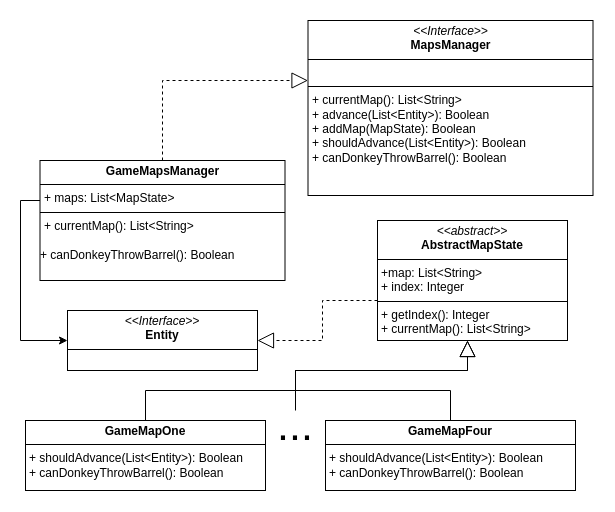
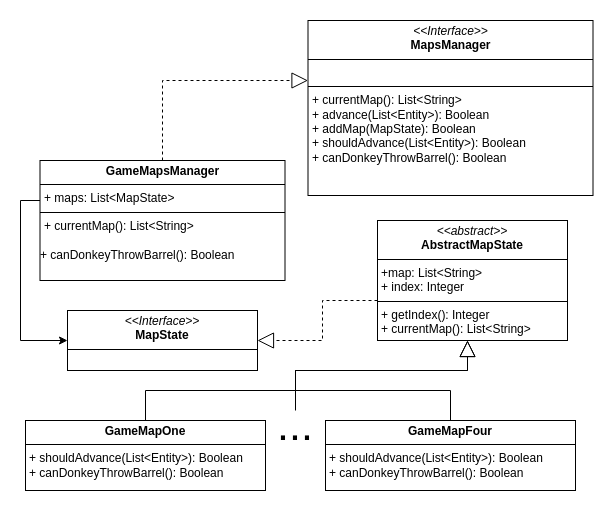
  <mxCell id="0" />
  <mxCell id="1" parent="0" />
  <mxCell id="2" value="&lt;p style=&quot;margin:0px;margin-top:4px;text-align:center;&quot;&gt;&lt;i&gt;&amp;lt;&amp;lt;Interface&amp;gt;&amp;gt;&lt;/i&gt;&lt;br&gt;&lt;b&gt;MapsManager&lt;/b&gt;&lt;/p&gt;&lt;hr size=&quot;1&quot; style=&quot;border-style:solid;&quot;&gt;&lt;p style=&quot;margin:0px;margin-left:4px;&quot;&gt;&lt;br&gt;&lt;/p&gt;&lt;hr size=&quot;1&quot; style=&quot;border-style:solid;&quot;&gt;&lt;p style=&quot;margin:0px;margin-left:4px;&quot;&gt;+ currentMap(): List&amp;lt;String&amp;gt;&lt;br&gt;+ advance(List&amp;lt;Entity&amp;gt;): Boolean&lt;/p&gt;&lt;p style=&quot;margin:0px;margin-left:4px;&quot;&gt;+ addMap(MapState): Boolean&lt;/p&gt;&lt;p style=&quot;margin:0px;margin-left:4px;&quot;&gt;&lt;span style=&quot;background-color: transparent; color: light-dark(rgb(0, 0, 0), rgb(255, 255, 255));&quot;&gt;+ shouldAdvance(List&amp;lt;Entity&amp;gt;): Boolean&lt;/span&gt;&lt;/p&gt;&lt;p style=&quot;margin:0px;margin-left:4px;&quot;&gt;+ canDonkeyThrowBarrel(): Boolean&lt;/p&gt;&lt;p style=&quot;margin:0px;margin-left:4px;&quot;&gt;&lt;br&gt;&lt;/p&gt;" style="verticalAlign=top;align=left;overflow=fill;html=1;whiteSpace=wrap;" parent="1" vertex="1"><mxGeometry x="307.5" y="20" width="285" height="175" as="geometry" /></mxCell>
  <mxCell id="3" style="edgeStyle=orthogonalEdgeStyle;rounded=0;orthogonalLoop=1;jettySize=auto;html=1;dashed=1;endArrow=block;endFill=0;endSize=14;" parent="1" source="4" target="11" edge="1"><mxGeometry relative="1" as="geometry"><Array as="points"><mxPoint x="322" y="300" /><mxPoint x="322" y="340" /></Array></mxGeometry></mxCell>
  <mxCell id="4" value="&lt;p style=&quot;margin:0px;margin-top:4px;text-align:center;&quot;&gt;&lt;i&gt;&amp;lt;&amp;lt;abstract&amp;gt;&amp;gt;&lt;/i&gt;&lt;br&gt;&lt;b&gt;AbstractMapState&lt;/b&gt;&lt;/p&gt;&lt;hr size=&quot;1&quot; style=&quot;border-style:solid;&quot;&gt;&lt;p style=&quot;margin:0px;margin-left:4px;&quot;&gt;+map: List&amp;lt;String&amp;gt;&lt;br&gt;+ index: Integer&lt;/p&gt;&lt;hr size=&quot;1&quot; style=&quot;border-style:solid;&quot;&gt;&lt;p style=&quot;margin:0px;margin-left:4px;&quot;&gt;+ getIndex(): Integer&lt;br&gt;+ currentMap(): List&amp;lt;String&amp;gt;&lt;/p&gt;" style="verticalAlign=top;align=left;overflow=fill;html=1;whiteSpace=wrap;" parent="1" vertex="1"><mxGeometry x="377" y="220" width="190" height="120" as="geometry" /></mxCell>
  <mxCell id="5" style="edgeStyle=orthogonalEdgeStyle;rounded=0;orthogonalLoop=1;jettySize=auto;html=1;endArrow=block;endFill=0;endSize=14;" parent="1" source="6" edge="1"><mxGeometry relative="1" as="geometry"><mxPoint x="467" y="340" as="targetPoint" /><Array as="points"><mxPoint x="145" y="390" /><mxPoint x="295" y="390" /><mxPoint x="295" y="370" /><mxPoint x="467" y="370" /></Array></mxGeometry></mxCell>
  <mxCell id="6" value="&lt;p style=&quot;margin:0px;margin-top:4px;text-align:center;&quot;&gt;&lt;b&gt;GameMapOne&lt;/b&gt;&lt;/p&gt;&lt;hr size=&quot;1&quot; style=&quot;border-style:solid;&quot;&gt;&lt;p style=&quot;margin: 0px 0px 0px 4px;&quot;&gt;&lt;span style=&quot;background-color: transparent; color: light-dark(rgb(0, 0, 0), rgb(255, 255, 255));&quot;&gt;+ shouldAdvance(List&amp;lt;Entity&amp;gt;): Boolean&lt;/span&gt;&lt;/p&gt;&lt;div&gt;&lt;p style=&quot;margin: 0px 0px 0px 4px;&quot;&gt;+ canDonkeyThrowBarrel(): Boolean&lt;/p&gt;&lt;p style=&quot;margin: 0px 0px 0px 4px;&quot;&gt;&lt;br&gt;&lt;/p&gt;&lt;/div&gt;" style="verticalAlign=top;align=left;overflow=fill;html=1;whiteSpace=wrap;" parent="1" vertex="1"><mxGeometry x="25" y="420" width="240" height="70" as="geometry" /></mxCell>
  <mxCell id="7" style="edgeStyle=orthogonalEdgeStyle;rounded=0;orthogonalLoop=1;jettySize=auto;html=1;endArrow=block;endFill=0;endSize=14;" parent="1" source="8" edge="1"><mxGeometry relative="1" as="geometry"><mxPoint x="467" y="340" as="targetPoint" /><Array as="points"><mxPoint x="450" y="390" /><mxPoint x="295" y="390" /><mxPoint x="295" y="370" /><mxPoint x="467" y="370" /></Array></mxGeometry></mxCell>
  <mxCell id="8" value="&lt;p style=&quot;margin:0px;margin-top:4px;text-align:center;&quot;&gt;&lt;b&gt;GameMapFour&lt;/b&gt;&lt;/p&gt;&lt;hr size=&quot;1&quot; style=&quot;border-style:solid;&quot;&gt;&lt;p style=&quot;margin: 0px 0px 0px 4px;&quot;&gt;&lt;span style=&quot;background-color: transparent; color: light-dark(rgb(0, 0, 0), rgb(255, 255, 255));&quot;&gt;+ shouldAdvance(List&amp;lt;Entity&amp;gt;): Boolean&lt;/span&gt;&lt;/p&gt;&lt;div&gt;&lt;p style=&quot;margin: 0px 0px 0px 4px;&quot;&gt;+ canDonkeyThrowBarrel(): Boolean&lt;/p&gt;&lt;p style=&quot;margin: 0px 0px 0px 4px;&quot;&gt;&lt;br&gt;&lt;/p&gt;&lt;/div&gt;" style="verticalAlign=top;align=left;overflow=fill;html=1;whiteSpace=wrap;" parent="1" vertex="1"><mxGeometry x="325" y="420" width="250" height="70" as="geometry" /></mxCell>
  <mxCell id="9" style="edgeStyle=orthogonalEdgeStyle;rounded=0;orthogonalLoop=1;jettySize=auto;html=1;endArrow=none;endFill=0;" parent="1" source="10" edge="1"><mxGeometry relative="1" as="geometry"><mxPoint x="295" y="370" as="targetPoint" /></mxGeometry></mxCell>
  <mxCell id="10" value="&lt;font style=&quot;font-size: 43px;&quot;&gt;...&lt;/font&gt;" style="text;strokeColor=none;align=center;fillColor=none;html=1;verticalAlign=middle;whiteSpace=wrap;rounded=0;" parent="1" vertex="1"><mxGeometry x="265" y="410" width="60" height="30" as="geometry" /></mxCell>
- <mxCell id="11" value="&lt;p style=&quot;margin:0px;margin-top:4px;text-align:center;&quot;&gt;&lt;i&gt;&amp;lt;&amp;lt;Interface&amp;gt;&amp;gt;&lt;/i&gt;&lt;br&gt;&lt;b&gt;Entity&lt;/b&gt;&lt;/p&gt;&lt;hr size=&quot;1&quot; style=&quot;border-style:solid;&quot;&gt;&lt;p style=&quot;margin:0px;margin-left:4px;&quot;&gt;&lt;br&gt;&lt;/p&gt;&lt;hr size=&quot;1&quot; style=&quot;border-style:solid;&quot;&gt;&lt;p style=&quot;margin:0px;margin-left:4px;&quot;&gt;&lt;br&gt;&lt;/p&gt;" style="verticalAlign=top;align=left;overflow=fill;html=1;whiteSpace=wrap;" parent="1" vertex="1"><mxGeometry x="67" y="310" width="190" height="60" as="geometry" /></mxCell>
+ <mxCell id="11" value="&lt;p style=&quot;margin:0px;margin-top:4px;text-align:center;&quot;&gt;&lt;i&gt;&amp;lt;&amp;lt;Interface&amp;gt;&amp;gt;&lt;/i&gt;&lt;br&gt;&lt;b&gt;MapState&lt;/b&gt;&lt;/p&gt;&lt;hr size=&quot;1&quot; style=&quot;border-style:solid;&quot;&gt;&lt;p style=&quot;margin:0px;margin-left:4px;&quot;&gt;&lt;br&gt;&lt;/p&gt;&lt;hr size=&quot;1&quot; style=&quot;border-style:solid;&quot;&gt;&lt;p style=&quot;margin:0px;margin-left:4px;&quot;&gt;&lt;br&gt;&lt;/p&gt;" style="verticalAlign=top;align=left;overflow=fill;html=1;whiteSpace=wrap;" parent="1" vertex="1"><mxGeometry x="67" y="310" width="190" height="60" as="geometry" /></mxCell>
  <mxCell id="12" style="edgeStyle=orthogonalEdgeStyle;rounded=0;orthogonalLoop=1;jettySize=auto;html=1;exitX=0.076;exitY=0.027;exitDx=0;exitDy=0;exitPerimeter=0;" parent="1" source="14" target="11" edge="1"><mxGeometry relative="1" as="geometry"><Array as="points"><mxPoint x="86" y="160" /><mxPoint x="67" y="160" /><mxPoint x="67" y="200" /><mxPoint x="20" y="200" /><mxPoint x="20" y="340" /></Array><mxPoint x="295" y="160" as="sourcePoint" /></mxGeometry></mxCell>
  <mxCell id="13" style="edgeStyle=orthogonalEdgeStyle;rounded=0;orthogonalLoop=1;jettySize=auto;html=1;dashed=1;endArrow=block;endFill=0;endSize=14;" parent="1" source="14" target="2" edge="1"><mxGeometry relative="1" as="geometry"><Array as="points"><mxPoint x="162" y="80" /></Array></mxGeometry></mxCell>
  <mxCell id="14" value="&lt;p style=&quot;margin:0px;margin-top:4px;text-align:center;&quot;&gt;&lt;b&gt;GameMapsManager&lt;/b&gt;&lt;/p&gt;&lt;hr size=&quot;1&quot; style=&quot;border-style:solid;&quot;&gt;&lt;p style=&quot;margin:0px;margin-left:4px;&quot;&gt;+ maps: List&amp;lt;MapState&amp;gt;&lt;/p&gt;&lt;hr size=&quot;1&quot; style=&quot;border-style:solid;&quot;&gt;&lt;p style=&quot;margin:0px;margin-left:4px;&quot;&gt;+ currentMap():&amp;nbsp;&lt;span style=&quot;background-color: transparent; color: light-dark(rgb(0, 0, 0), rgb(255, 255, 255));&quot;&gt;List&amp;lt;String&amp;gt;&lt;/span&gt;&lt;/p&gt;&lt;div&gt;&lt;span style=&quot;background-color: transparent; color: light-dark(rgb(0, 0, 0), rgb(255, 255, 255));&quot;&gt;&amp;nbsp;&lt;/span&gt;&lt;/div&gt;&lt;div&gt;&lt;span style=&quot;background-color: transparent; color: light-dark(rgb(0, 0, 0), rgb(255, 255, 255));&quot;&gt;+ canDonkeyThrowBarrel():&amp;nbsp;&lt;/span&gt;&lt;span style=&quot;background-color: transparent; color: light-dark(rgb(0, 0, 0), rgb(255, 255, 255));&quot;&gt;Boolean&lt;/span&gt;&lt;/div&gt;&lt;p style=&quot;margin:0px;margin-left:4px;&quot;&gt;&lt;br&gt;&lt;/p&gt;&lt;p style=&quot;margin:0px;margin-left:4px;&quot;&gt;&lt;br&gt;&lt;/p&gt;" style="verticalAlign=top;align=left;overflow=fill;html=1;whiteSpace=wrap;" parent="1" vertex="1"><mxGeometry x="39.5" y="160" width="245" height="120" as="geometry" /></mxCell>
